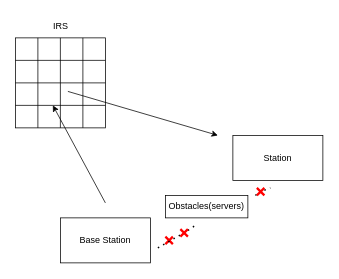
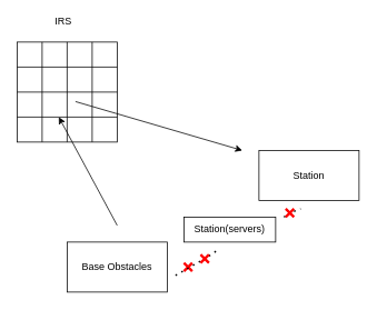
  <mxCell id="0" />
  <mxCell id="1" parent="0" />
  <mxCell id="2" value="Station" style="rounded=0;whiteSpace=wrap;html=1;" parent="1" vertex="1"><mxGeometry x="310" y="180" width="120" height="60" as="geometry" /></mxCell>
- <mxCell id="3" value="Base Station" style="rounded=0;whiteSpace=wrap;html=1;" parent="1" vertex="1"><mxGeometry x="80" y="290" width="120" height="60" as="geometry" /></mxCell>
+ <mxCell id="3" value="Base Obstacles" style="rounded=0;whiteSpace=wrap;html=1;" parent="1" vertex="1"><mxGeometry x="80" y="290" width="120" height="60" as="geometry" /></mxCell>
  <mxCell id="4" value="" style="shape=internalStorage;whiteSpace=wrap;html=1;backgroundOutline=1;dx=60;dy=60;" parent="1" vertex="1"><mxGeometry x="20" y="50" width="120" height="120" as="geometry" /></mxCell>
  <mxCell id="5" value="" style="endArrow=none;html=1;rounded=0;exitX=0;exitY=0.25;exitDx=0;exitDy=0;entryX=1;entryY=0.25;entryDx=0;entryDy=0;" parent="1" source="4" target="4" edge="1"><mxGeometry width="50" height="50" relative="1" as="geometry"><mxPoint x="220" y="320" as="sourcePoint" /><mxPoint x="270" y="270" as="targetPoint" /></mxGeometry></mxCell>
  <mxCell id="6" value="" style="endArrow=none;html=1;rounded=0;exitX=0.25;exitY=0;exitDx=0;exitDy=0;entryX=0.25;entryY=1;entryDx=0;entryDy=0;" parent="1" source="4" target="4" edge="1"><mxGeometry width="50" height="50" relative="1" as="geometry"><mxPoint x="40" y="100" as="sourcePoint" /><mxPoint x="160" y="100" as="targetPoint" /></mxGeometry></mxCell>
  <mxCell id="7" value="" style="endArrow=none;html=1;rounded=0;exitX=0.75;exitY=0;exitDx=0;exitDy=0;entryX=0.75;entryY=1;entryDx=0;entryDy=0;" parent="1" source="4" target="4" edge="1"><mxGeometry width="50" height="50" relative="1" as="geometry"><mxPoint x="50" y="110" as="sourcePoint" /><mxPoint x="170" y="110" as="targetPoint" /></mxGeometry></mxCell>
  <mxCell id="8" value="" style="endArrow=none;html=1;rounded=0;exitX=0;exitY=0.75;exitDx=0;exitDy=0;entryX=1;entryY=0.75;entryDx=0;entryDy=0;" parent="1" source="4" target="4" edge="1"><mxGeometry width="50" height="50" relative="1" as="geometry"><mxPoint x="60" y="120" as="sourcePoint" /><mxPoint x="180" y="120" as="targetPoint" /></mxGeometry></mxCell>
  <mxCell id="9" value="" style="endArrow=classic;html=1;rounded=0;" parent="1" edge="1"><mxGeometry width="50" height="50" relative="1" as="geometry"><mxPoint x="140" y="270" as="sourcePoint" /><mxPoint x="70" y="140" as="targetPoint" /></mxGeometry></mxCell>
  <mxCell id="10" value="" style="endArrow=classic;html=1;rounded=0;" parent="1" edge="1"><mxGeometry width="50" height="50" relative="1" as="geometry"><mxPoint x="90" y="121.38" as="sourcePoint" /><mxPoint x="290" y="180" as="targetPoint" /></mxGeometry></mxCell>
- <mxCell id="11" value="IRS" style="text;html=1;align=center;verticalAlign=middle;resizable=0;points=[];autosize=1;strokeColor=none;fillColor=none;" parent="1" vertex="1"><mxGeometry x="60" y="20" width="40" height="30" as="geometry" /></mxCell>
- <mxCell id="12" value="Obstacles(servers)" style="rounded=0;whiteSpace=wrap;html=1;" vertex="1" parent="1"><mxGeometry x="220" y="260" width="110" height="30" as="geometry" /></mxCell>
+ <mxCell id="11" value="IRS" style="text;html=1;align=center;verticalAlign=middle;resizable=0;points=[];autosize=1;strokeColor=none;fillColor=none;" parent="1" vertex="1"><mxGeometry x="55" y="10" width="40" height="30" as="geometry" /></mxCell>
+ <mxCell id="12" value="Station(servers)" style="rounded=0;whiteSpace=wrap;html=1;" vertex="1" parent="1"><mxGeometry x="220" y="260" width="110" height="30" as="geometry" /></mxCell>
  <mxCell id="13" value="" style="endArrow=none;dashed=1;html=1;dashPattern=1 3;strokeWidth=2;rounded=0;" edge="1" parent="1" source="17"><mxGeometry width="50" height="50" relative="1" as="geometry"><mxPoint x="210" y="330" as="sourcePoint" /><mxPoint x="260" y="300" as="targetPoint" /></mxGeometry></mxCell>
  <mxCell id="14" value="" style="endArrow=none;dashed=1;html=1;dashPattern=1 3;strokeWidth=2;rounded=0;" edge="1" parent="1" source="19"><mxGeometry width="50" height="50" relative="1" as="geometry"><mxPoint x="340" y="260" as="sourcePoint" /><mxPoint x="360" y="250" as="targetPoint" /></mxGeometry></mxCell>
  <mxCell id="15" value="" style="shape=umlDestroy;whiteSpace=wrap;html=1;strokeWidth=3;targetShapes=umlLifeline;strokeColor=#ff0000;" vertex="1" parent="1"><mxGeometry x="220" y="315" width="10" height="10" as="geometry" /></mxCell>
  <mxCell id="16" value="" style="endArrow=none;dashed=1;html=1;dashPattern=1 3;strokeWidth=2;rounded=0;" edge="1" parent="1" target="17"><mxGeometry width="50" height="50" relative="1" as="geometry"><mxPoint x="210" y="330" as="sourcePoint" /><mxPoint x="260" y="300" as="targetPoint" /></mxGeometry></mxCell>
  <mxCell id="17" value="" style="shape=umlDestroy;whiteSpace=wrap;html=1;strokeWidth=3;targetShapes=umlLifeline;strokeColor=#ff0000;" vertex="1" parent="1"><mxGeometry x="240" y="305" width="10" height="10" as="geometry" /></mxCell>
  <mxCell id="18" value="" style="endArrow=none;dashed=1;html=1;dashPattern=1 3;strokeWidth=2;rounded=0;" edge="1" parent="1" target="19"><mxGeometry width="50" height="50" relative="1" as="geometry"><mxPoint x="340" y="260" as="sourcePoint" /><mxPoint x="360" y="250" as="targetPoint" /></mxGeometry></mxCell>
  <mxCell id="19" value="" style="shape=umlDestroy;whiteSpace=wrap;html=1;strokeWidth=3;targetShapes=umlLifeline;strokeColor=#ff0000;" vertex="1" parent="1"><mxGeometry x="342" y="250" width="10" height="10" as="geometry" /></mxCell>
